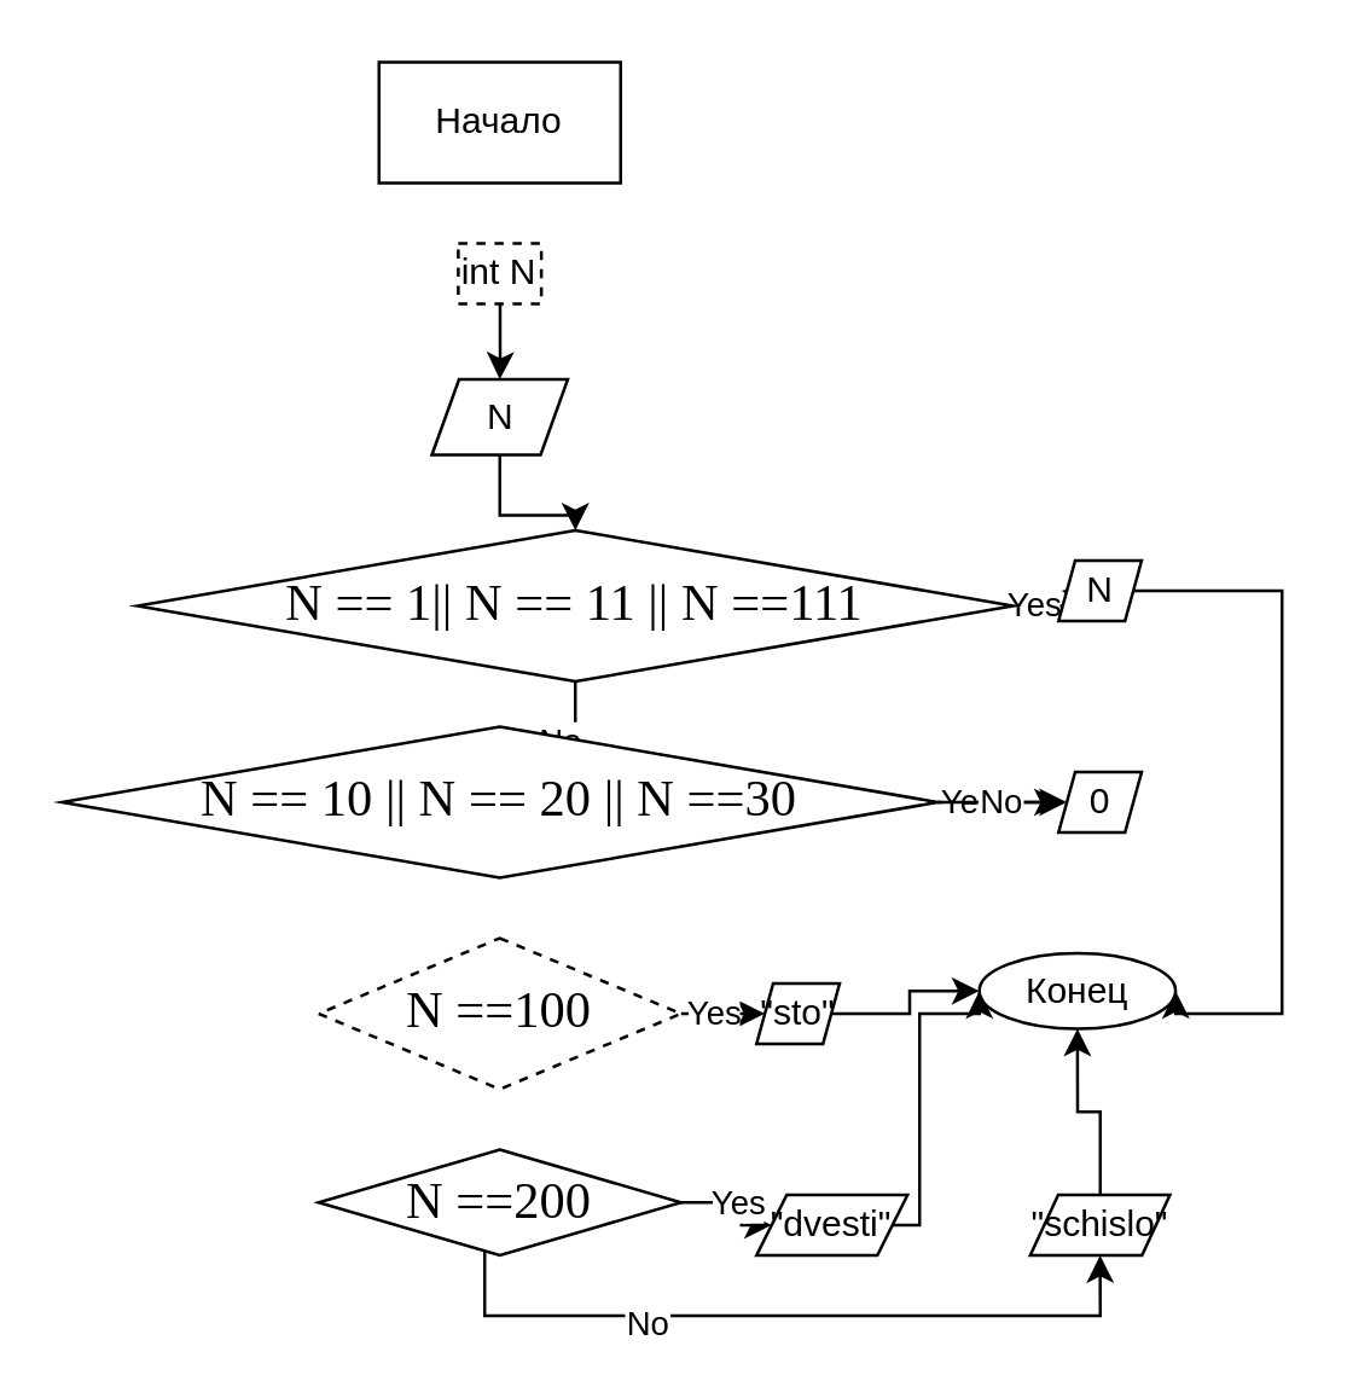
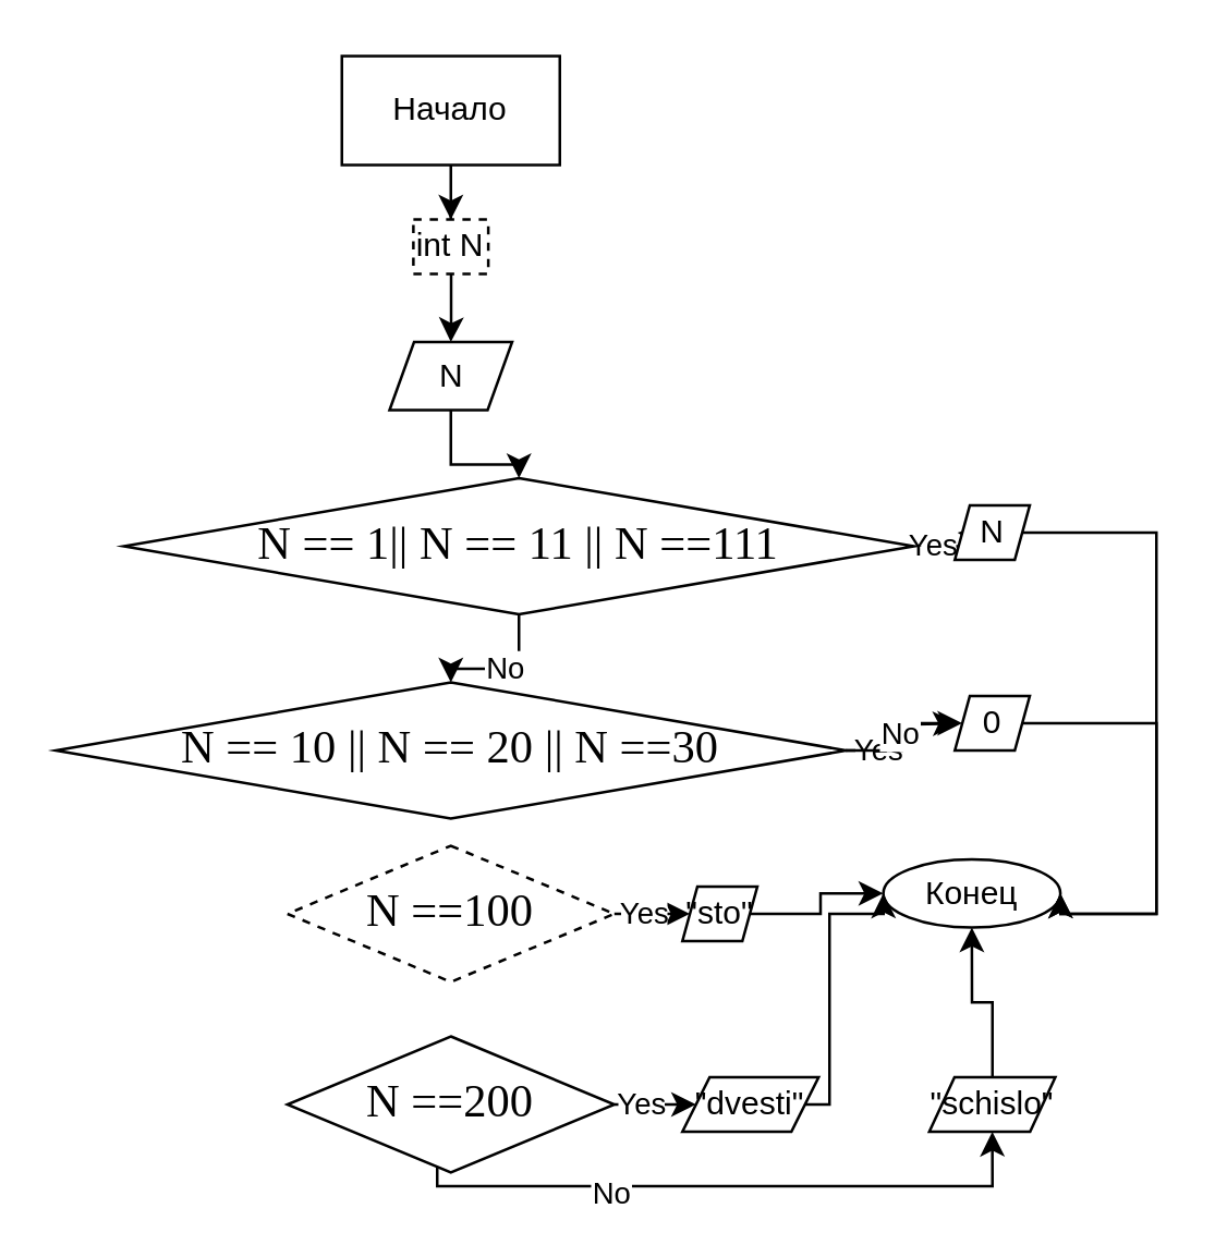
  <mxCell id="0" />
  <mxCell id="1" parent="0" />
+ <mxCell id="2" style="edgeStyle=orthogonalEdgeStyle;rounded=0;orthogonalLoop=1;jettySize=auto;html=1;entryX=0.5;entryY=0;entryDx=0;entryDy=0;" edge="1" parent="1" source="3" target="14"><mxGeometry relative="1" as="geometry" /></mxCell>
  <mxCell id="3" value="Начало" style="whiteSpace=wrap;html=1;rounded=0;" vertex="1" parent="1"><mxGeometry x="125" y="20" width="80" height="40" as="geometry" /></mxCell>
  <mxCell id="4" value="Конец" style="ellipse;whiteSpace=wrap;html=1;" vertex="1" parent="1"><mxGeometry x="323.75" y="315" width="65" height="25" as="geometry" /></mxCell>
  <mxCell id="5" value="No" style="edgeStyle=orthogonalEdgeStyle;rounded=0;orthogonalLoop=1;jettySize=auto;html=1;entryX=0.5;entryY=0;entryDx=0;entryDy=0;" edge="1" parent="1" source="7" target="10"><mxGeometry relative="1" as="geometry" /></mxCell>
  <mxCell id="6" value="Yes" style="edgeStyle=orthogonalEdgeStyle;rounded=0;orthogonalLoop=1;jettySize=auto;html=1;entryX=0;entryY=0.5;entryDx=0;entryDy=0;" edge="1" parent="1" source="7"><mxGeometry x="-0.512" relative="1" as="geometry"><mxPoint as="offset" /><mxPoint x="351" y="195" as="targetPoint" /></mxGeometry></mxCell>
  <mxCell id="7" value="&lt;span lang=&quot;ES&quot; style=&quot;font-family: &amp;#34;times new roman&amp;#34; , serif&quot;&gt;&lt;font style=&quot;font-size: 17px&quot;&gt;N == 1|| N == 11 || N ==111&lt;/font&gt;&lt;/span&gt;&lt;span style=&quot;font-size: medium&quot;&gt;&lt;/span&gt;" style="rhombus;whiteSpace=wrap;html=1;" vertex="1" parent="1"><mxGeometry x="45" y="175" width="290" height="50" as="geometry" /></mxCell>
  <mxCell id="8" value="Yes" style="edgeStyle=orthogonalEdgeStyle;rounded=0;orthogonalLoop=1;jettySize=auto;html=1;entryX=0;entryY=0.5;entryDx=0;entryDy=0;" edge="1" parent="1" source="10"><mxGeometry x="-0.512" relative="1" as="geometry"><mxPoint as="offset" /><mxPoint x="351" y="265" as="targetPoint" /></mxGeometry></mxCell>
  <mxCell id="9" value="No" style="edgeStyle=orthogonalEdgeStyle;rounded=0;orthogonalLoop=1;jettySize=auto;html=1;" edge="1" parent="1" source="10" target="22"><mxGeometry relative="1" as="geometry" /></mxCell>
- <mxCell id="10" value="&lt;span lang=&quot;ES&quot; style=&quot;font-size: 17px ; font-family: &amp;#34;times new roman&amp;#34; , serif&quot;&gt;N == 10 || N == 20 || N ==30&lt;/span&gt;" style="rhombus;whiteSpace=wrap;html=1;" vertex="1" parent="1"><mxGeometry x="20" y="240" width="290" height="50" as="geometry" /></mxCell>
+ <mxCell id="10" value="&lt;span lang=&quot;ES&quot; style=&quot;font-size: 17px ; font-family: &amp;#34;times new roman&amp;#34; , serif&quot;&gt;N == 10 || N == 20 || N ==30&lt;/span&gt;" style="rhombus;whiteSpace=wrap;html=1;" vertex="1" parent="1"><mxGeometry x="20" y="250" width="290" height="50" as="geometry" /></mxCell>
  <mxCell id="11" value="Yes" style="edgeStyle=orthogonalEdgeStyle;rounded=0;orthogonalLoop=1;jettySize=auto;html=1;entryX=0;entryY=0.5;entryDx=0;entryDy=0;" edge="1" parent="1" source="12" target="24"><mxGeometry relative="1" as="geometry" /></mxCell>
  <mxCell id="12" value="&lt;span lang=&quot;ES&quot; style=&quot;font-size: 17px ; font-family: &amp;#34;times new roman&amp;#34; , serif&quot;&gt;N ==100&lt;/span&gt;&lt;span style=&quot;font-size: medium&quot;&gt;&lt;/span&gt;" style="rhombus;whiteSpace=wrap;html=1;dashed=1;" vertex="1" parent="1"><mxGeometry x="105" y="310" width="120" height="50" as="geometry" /></mxCell>
  <mxCell id="13" style="edgeStyle=orthogonalEdgeStyle;rounded=0;orthogonalLoop=1;jettySize=auto;html=1;entryX=0.5;entryY=0;entryDx=0;entryDy=0;" edge="1" parent="1" source="14" target="30"><mxGeometry relative="1" as="geometry" /></mxCell>
  <mxCell id="14" value="int N" style="rounded=0;whiteSpace=wrap;html=1;dashed=1;" vertex="1" parent="1"><mxGeometry x="151.25" y="80" width="27.5" height="20" as="geometry" /></mxCell>
  <mxCell id="15" value="Yes" style="edgeStyle=orthogonalEdgeStyle;rounded=0;orthogonalLoop=1;jettySize=auto;html=1;entryX=0;entryY=0.5;entryDx=0;entryDy=0;" edge="1" parent="1" source="18" target="26"><mxGeometry relative="1" as="geometry" /></mxCell>
  <mxCell id="16" style="edgeStyle=orthogonalEdgeStyle;rounded=0;orthogonalLoop=1;jettySize=auto;html=1;entryX=0.5;entryY=1;entryDx=0;entryDy=0;" edge="1" parent="1" source="18" target="28"><mxGeometry relative="1" as="geometry"><Array as="points"><mxPoint x="160" y="435" /><mxPoint x="364" y="435" /></Array></mxGeometry></mxCell>
  <mxCell id="17" value="No" style="edgeLabel;html=1;align=center;verticalAlign=middle;resizable=0;points=[];" vertex="1" connectable="0" parent="16"><mxGeometry x="-0.387" y="-2" relative="1" as="geometry"><mxPoint as="offset" /></mxGeometry></mxCell>
- <mxCell id="18" value="&lt;span lang=&quot;ES&quot; style=&quot;font-size: 17px ; font-family: &amp;#34;times new roman&amp;#34; , serif&quot;&gt;N ==200&lt;/span&gt;&lt;span style=&quot;font-size: medium&quot;&gt;&lt;/span&gt;" style="rhombus;whiteSpace=wrap;html=1;" vertex="1" parent="1"><mxGeometry x="105" y="380" width="120" height="35" as="geometry" /></mxCell>
+ <mxCell id="18" value="&lt;span lang=&quot;ES&quot; style=&quot;font-size: 17px ; font-family: &amp;#34;times new roman&amp;#34; , serif&quot;&gt;N ==200&lt;/span&gt;&lt;span style=&quot;font-size: medium&quot;&gt;&lt;/span&gt;" style="rhombus;whiteSpace=wrap;html=1;" vertex="1" parent="1"><mxGeometry x="105" y="380" width="120" height="50" as="geometry" /></mxCell>
  <mxCell id="19" style="edgeStyle=orthogonalEdgeStyle;rounded=0;orthogonalLoop=1;jettySize=auto;html=1;entryX=1;entryY=0.5;entryDx=0;entryDy=0;" edge="1" parent="1" source="20" target="4"><mxGeometry relative="1" as="geometry"><Array as="points"><mxPoint x="424" y="195" /><mxPoint x="424" y="335" /></Array></mxGeometry></mxCell>
  <mxCell id="20" value="N" style="shape=parallelogram;perimeter=parallelogramPerimeter;whiteSpace=wrap;html=1;fontFamily=Helvetica;fontSize=12;fontColor=#000000;align=center;strokeColor=#000000;fillColor=#ffffff;" vertex="1" parent="1"><mxGeometry x="350" y="185" width="27.5" height="20" as="geometry" /></mxCell>
+ <mxCell id="21" style="edgeStyle=orthogonalEdgeStyle;rounded=0;orthogonalLoop=1;jettySize=auto;html=1;entryX=1;entryY=0.5;entryDx=0;entryDy=0;" edge="1" parent="1" source="22" target="4"><mxGeometry relative="1" as="geometry"><Array as="points"><mxPoint x="424" y="265" /><mxPoint x="424" y="335" /></Array></mxGeometry></mxCell>
  <mxCell id="22" value="0" style="shape=parallelogram;perimeter=parallelogramPerimeter;whiteSpace=wrap;html=1;fontFamily=Helvetica;fontSize=12;fontColor=#000000;align=center;strokeColor=#000000;fillColor=#ffffff;" vertex="1" parent="1"><mxGeometry x="350" y="255" width="27.5" height="20" as="geometry" /></mxCell>
  <mxCell id="23" style="edgeStyle=orthogonalEdgeStyle;rounded=0;orthogonalLoop=1;jettySize=auto;html=1;entryX=0;entryY=0.5;entryDx=0;entryDy=0;" edge="1" parent="1" source="24" target="4"><mxGeometry relative="1" as="geometry" /></mxCell>
  <mxCell id="24" value="&quot;sto&quot;" style="shape=parallelogram;perimeter=parallelogramPerimeter;whiteSpace=wrap;html=1;fontFamily=Helvetica;fontSize=12;fontColor=#000000;align=center;strokeColor=#000000;fillColor=#ffffff;" vertex="1" parent="1"><mxGeometry x="250" y="325" width="27.5" height="20" as="geometry" /></mxCell>
  <mxCell id="25" style="edgeStyle=orthogonalEdgeStyle;rounded=0;orthogonalLoop=1;jettySize=auto;html=1;entryX=0;entryY=0.5;entryDx=0;entryDy=0;" edge="1" parent="1" source="26" target="4"><mxGeometry relative="1" as="geometry"><Array as="points"><mxPoint x="304" y="405" /><mxPoint x="304" y="335" /></Array></mxGeometry></mxCell>
  <mxCell id="26" value="&quot;dvesti&quot;" style="shape=parallelogram;perimeter=parallelogramPerimeter;whiteSpace=wrap;html=1;fontFamily=Helvetica;fontSize=12;fontColor=#000000;align=center;strokeColor=#000000;fillColor=#ffffff;" vertex="1" parent="1"><mxGeometry x="250" y="395" width="50" height="20" as="geometry" /></mxCell>
  <mxCell id="27" style="edgeStyle=orthogonalEdgeStyle;rounded=0;orthogonalLoop=1;jettySize=auto;html=1;entryX=0.5;entryY=1;entryDx=0;entryDy=0;" edge="1" parent="1" source="28" target="4"><mxGeometry relative="1" as="geometry" /></mxCell>
  <mxCell id="28" value="&quot;schislo&quot;" style="shape=parallelogram;perimeter=parallelogramPerimeter;whiteSpace=wrap;html=1;fontFamily=Helvetica;fontSize=12;fontColor=#000000;align=center;strokeColor=#000000;fillColor=#ffffff;" vertex="1" parent="1"><mxGeometry x="340.63" y="395" width="46.25" height="20" as="geometry" /></mxCell>
  <mxCell id="29" style="edgeStyle=orthogonalEdgeStyle;rounded=0;orthogonalLoop=1;jettySize=auto;html=1;" edge="1" parent="1" source="30" target="7"><mxGeometry relative="1" as="geometry" /></mxCell>
  <mxCell id="30" value="N" style="shape=parallelogram;perimeter=parallelogramPerimeter;whiteSpace=wrap;html=1;" vertex="1" parent="1"><mxGeometry x="142.5" y="125" width="45" height="25" as="geometry" /></mxCell>
